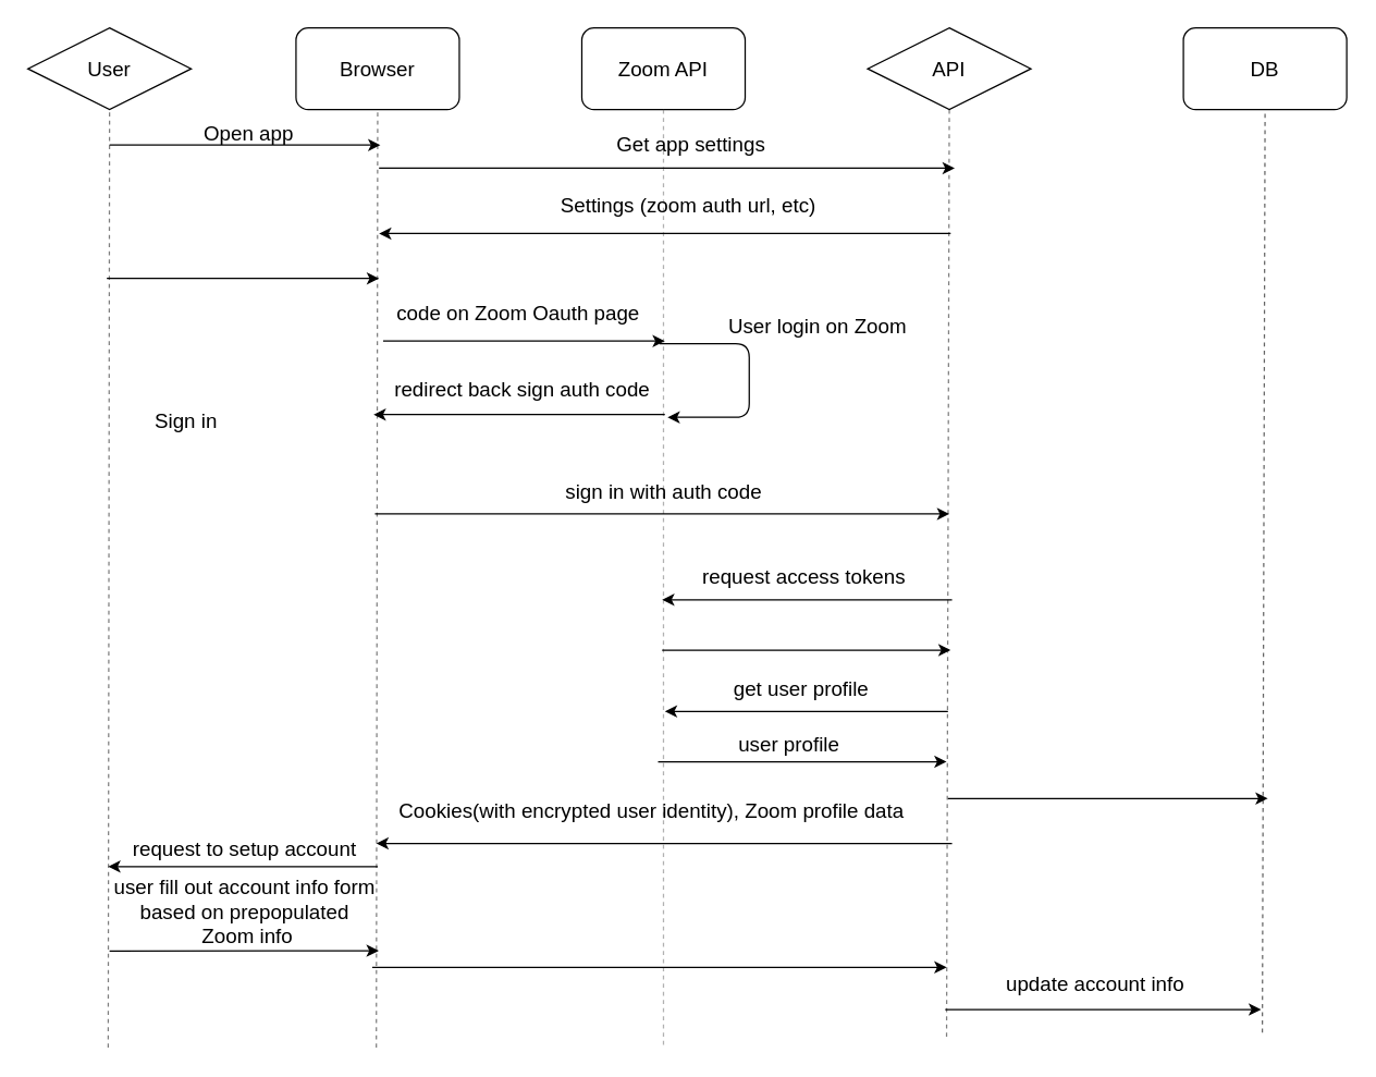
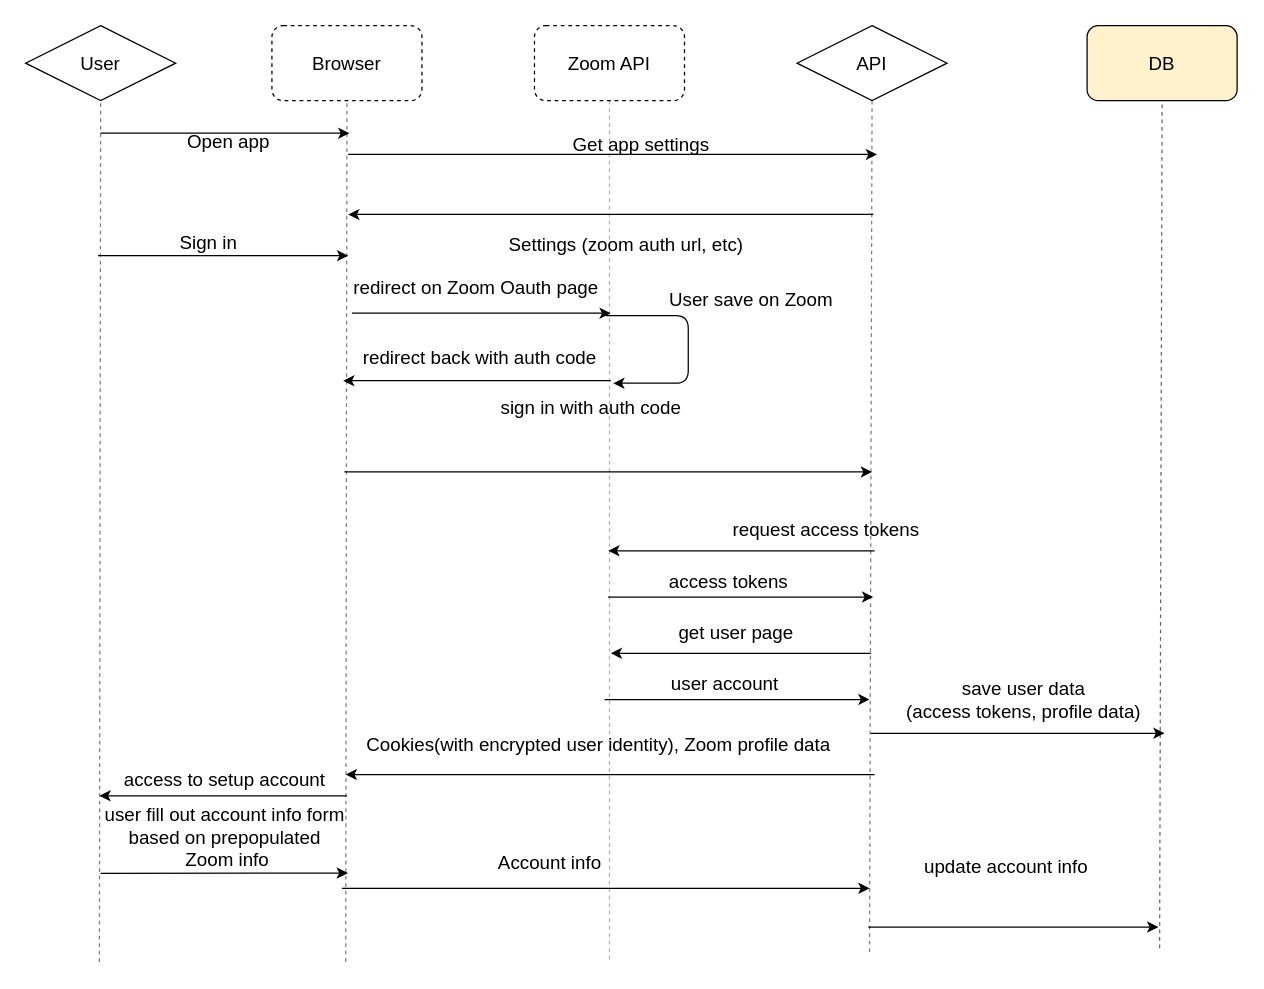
  <mxCell id="0" />
  <mxCell id="1" parent="0" />
- <mxCell id="2" value="&lt;font style=&quot;font-size: 15px;&quot;&gt;Browser&lt;/font&gt;" style="rounded=1;whiteSpace=wrap;html=1;fontSize=15;" parent="1" vertex="1"><mxGeometry x="217" y="20" width="120" height="60" as="geometry" /></mxCell>
+ <mxCell id="2" value="&lt;font style=&quot;font-size: 15px;&quot;&gt;Browser&lt;/font&gt;" style="rounded=1;whiteSpace=wrap;html=1;fontSize=15;dashed=1;" parent="1" vertex="1"><mxGeometry x="217" y="20" width="120" height="60" as="geometry" /></mxCell>
  <mxCell id="3" value="" style="endArrow=none;dashed=1;html=1;fontSize=15;entryX=0.5;entryY=1;entryDx=0;entryDy=0;textOpacity=50;opacity=50;" parent="1" target="2" edge="1"><mxGeometry width="50" height="50" relative="1" as="geometry"><mxPoint x="276" y="769" as="sourcePoint" /><mxPoint x="769" y="377" as="targetPoint" /></mxGeometry></mxCell>
  <mxCell id="4" value="&lt;font style=&quot;font-size: 15px&quot;&gt;API&lt;/font&gt;" style="rhombus;whiteSpace=wrap;html=1;fontSize=15;" parent="1" vertex="1"><mxGeometry x="637" y="20" width="120" height="60" as="geometry" /></mxCell>
  <mxCell id="5" value="" style="endArrow=none;dashed=1;html=1;fontSize=15;entryX=0.5;entryY=1;entryDx=0;entryDy=0;textOpacity=50;opacity=50;" parent="1" target="4" edge="1"><mxGeometry width="50" height="50" relative="1" as="geometry"><mxPoint x="695" y="761" as="sourcePoint" /><mxPoint x="1189" y="377" as="targetPoint" /></mxGeometry></mxCell>
- <mxCell id="6" value="&lt;font style=&quot;font-size: 15px&quot;&gt;DB&lt;/font&gt;" style="rounded=1;whiteSpace=wrap;html=1;fontSize=15;" parent="1" vertex="1"><mxGeometry x="869" y="20" width="120" height="60" as="geometry" /></mxCell>
+ <mxCell id="6" value="&lt;font style=&quot;font-size: 15px&quot;&gt;DB&lt;/font&gt;" style="rounded=1;whiteSpace=wrap;html=1;fontSize=15;fillColor=#fff2cc;" parent="1" vertex="1"><mxGeometry x="869" y="20" width="120" height="60" as="geometry" /></mxCell>
  <mxCell id="7" value="" style="endArrow=none;dashed=1;html=1;fontSize=15;entryX=0.5;entryY=1;entryDx=0;entryDy=0;shadow=0;fillColor=#f5f5f5;strokeColor=#666666;" parent="1" target="6" edge="1"><mxGeometry width="50" height="50" relative="1" as="geometry"><mxPoint x="927" y="758" as="sourcePoint" /><mxPoint x="1421" y="377" as="targetPoint" /></mxGeometry></mxCell>
- <mxCell id="8" value="&lt;font style=&quot;font-size: 15px&quot;&gt;Zoom API&lt;/font&gt;" style="rounded=1;whiteSpace=wrap;html=1;fontSize=15;" parent="1" vertex="1"><mxGeometry x="427" y="20" width="120" height="60" as="geometry" /></mxCell>
+ <mxCell id="8" value="&lt;font style=&quot;font-size: 15px&quot;&gt;Zoom API&lt;/font&gt;" style="rounded=1;whiteSpace=wrap;html=1;fontSize=15;dashed=1;" parent="1" vertex="1"><mxGeometry x="427" y="20" width="120" height="60" as="geometry" /></mxCell>
  <mxCell id="9" value="" style="endArrow=none;dashed=1;html=1;fontSize=15;entryX=0.5;entryY=1;entryDx=0;entryDy=0;textOpacity=50;fillColor=#f5f5f5;strokeColor=#666666;opacity=50;" parent="1" target="8" edge="1"><mxGeometry width="50" height="50" relative="1" as="geometry"><mxPoint x="487" y="767" as="sourcePoint" /><mxPoint x="979" y="377" as="targetPoint" /></mxGeometry></mxCell>
  <mxCell id="10" value="" style="endArrow=classic;html=1;fontSize=15;" parent="1" edge="1"><mxGeometry width="50" height="50" relative="1" as="geometry"><mxPoint x="278" y="123" as="sourcePoint" /><mxPoint x="701" y="123" as="targetPoint" /></mxGeometry></mxCell>
  <mxCell id="11" value="" style="endArrow=classic;html=1;fontSize=15;" parent="1" edge="1"><mxGeometry width="50" height="50" relative="1" as="geometry"><mxPoint x="698" y="171" as="sourcePoint" /><mxPoint x="278" y="171" as="targetPoint" /></mxGeometry></mxCell>
  <mxCell id="12" value="" style="endArrow=classic;html=1;fontSize=15;" parent="1" edge="1"><mxGeometry width="50" height="50" relative="1" as="geometry"><mxPoint x="281" y="250" as="sourcePoint" /><mxPoint x="488" y="250" as="targetPoint" /></mxGeometry></mxCell>
  <mxCell id="13" value="" style="endArrow=classic;html=1;fontSize=15;" parent="1" edge="1"><mxGeometry width="50" height="50" relative="1" as="geometry"><mxPoint x="488" y="304" as="sourcePoint" /><mxPoint x="274" y="304" as="targetPoint" /></mxGeometry></mxCell>
  <mxCell id="14" value="" style="endArrow=classic;html=1;fontSize=15;" parent="1" edge="1"><mxGeometry width="50" height="50" relative="1" as="geometry"><mxPoint x="275" y="377" as="sourcePoint" /><mxPoint x="697" y="377" as="targetPoint" /></mxGeometry></mxCell>
  <mxCell id="15" value="" style="endArrow=classic;html=1;fontSize=15;" parent="1" edge="1"><mxGeometry width="50" height="50" relative="1" as="geometry"><mxPoint x="699" y="440" as="sourcePoint" /><mxPoint x="486" y="440" as="targetPoint" /></mxGeometry></mxCell>
  <mxCell id="16" value="" style="endArrow=classic;html=1;fontSize=15;" parent="1" edge="1"><mxGeometry width="50" height="50" relative="1" as="geometry"><mxPoint x="486" y="477" as="sourcePoint" /><mxPoint x="698" y="477" as="targetPoint" /></mxGeometry></mxCell>
  <mxCell id="17" value="" style="endArrow=classic;html=1;fontSize=15;" parent="1" edge="1"><mxGeometry width="50" height="50" relative="1" as="geometry"><mxPoint x="696" y="586" as="sourcePoint" /><mxPoint x="931" y="586" as="targetPoint" /></mxGeometry></mxCell>
  <mxCell id="18" value="" style="endArrow=classic;html=1;fontSize=15;" parent="1" edge="1"><mxGeometry width="50" height="50" relative="1" as="geometry"><mxPoint x="699" y="619" as="sourcePoint" /><mxPoint x="276" y="619" as="targetPoint" /></mxGeometry></mxCell>
  <mxCell id="19" value="" style="endArrow=classic;html=1;fontSize=15;" parent="1" edge="1"><mxGeometry width="50" height="50" relative="1" as="geometry"><mxPoint x="273" y="710" as="sourcePoint" /><mxPoint x="695" y="710" as="targetPoint" /></mxGeometry></mxCell>
  <mxCell id="20" value="" style="endArrow=classic;html=1;fontSize=15;" parent="1" edge="1"><mxGeometry width="50" height="50" relative="1" as="geometry"><mxPoint x="694" y="741" as="sourcePoint" /><mxPoint x="926" y="741" as="targetPoint" /></mxGeometry></mxCell>
- <mxCell id="21" value="Get app settings" style="text;html=1;strokeColor=none;fillColor=none;align=center;verticalAlign=middle;whiteSpace=wrap;rounded=0;fontSize=15;" parent="1" vertex="1"><mxGeometry x="427" y="95" width="161" height="20" as="geometry" /></mxCell>
- <mxCell id="22" value="Settings (zoom auth url, etc)" style="text;html=1;strokeColor=none;fillColor=none;align=center;verticalAlign=middle;whiteSpace=wrap;rounded=0;fontSize=15;" parent="1" vertex="1"><mxGeometry x="374" y="140" width="263" height="20" as="geometry" /></mxCell>
- <mxCell id="23" value="code on Zoom Oauth page" style="text;html=1;strokeColor=none;fillColor=none;align=center;verticalAlign=middle;whiteSpace=wrap;rounded=0;fontSize=15;" parent="1" vertex="1"><mxGeometry x="249" y="219" width="263" height="20" as="geometry" /></mxCell>
- <mxCell id="24" value="redirect back sign auth code" style="text;html=1;strokeColor=none;fillColor=none;align=center;verticalAlign=middle;whiteSpace=wrap;rounded=0;fontSize=15;" parent="1" vertex="1"><mxGeometry x="252" y="275" width="263" height="20" as="geometry" /></mxCell>
+ <mxCell id="21" value="Get app settings" style="text;html=1;strokeColor=none;fillColor=none;align=center;verticalAlign=middle;whiteSpace=wrap;rounded=0;fontSize=15;" parent="1" vertex="1"><mxGeometry x="432" y="105" width="161" height="20" as="geometry" /></mxCell>
+ <mxCell id="22" value="Settings (zoom auth url, etc)" style="text;html=1;strokeColor=none;fillColor=none;align=center;verticalAlign=middle;whiteSpace=wrap;rounded=0;fontSize=15;" parent="1" vertex="1"><mxGeometry x="369" y="185" width="263" height="20" as="geometry" /></mxCell>
+ <mxCell id="23" value="redirect on Zoom Oauth page" style="text;html=1;strokeColor=none;fillColor=none;align=center;verticalAlign=middle;whiteSpace=wrap;rounded=0;fontSize=15;" parent="1" vertex="1"><mxGeometry x="249" y="219" width="263" height="20" as="geometry" /></mxCell>
+ <mxCell id="24" value="redirect back with auth code" style="text;html=1;strokeColor=none;fillColor=none;align=center;verticalAlign=middle;whiteSpace=wrap;rounded=0;fontSize=15;" parent="1" vertex="1"><mxGeometry x="252" y="275" width="263" height="20" as="geometry" /></mxCell>
  <mxCell id="25" value="" style="edgeStyle=segmentEdgeStyle;endArrow=classic;html=1;fontSize=15;" parent="1" edge="1"><mxGeometry width="50" height="50" relative="1" as="geometry"><mxPoint x="484" y="252" as="sourcePoint" /><mxPoint x="490" y="306" as="targetPoint" /><Array as="points"><mxPoint x="550" y="252" /><mxPoint x="550" y="306" /></Array></mxGeometry></mxCell>
- <mxCell id="26" value="User login on Zoom" style="text;html=1;align=center;verticalAlign=middle;resizable=0;points=[];autosize=1;fontSize=15;" parent="1" vertex="1"><mxGeometry x="529" y="228" width="141" height="22" as="geometry" /></mxCell>
- <mxCell id="27" value="sign in with auth code" style="text;html=1;strokeColor=none;fillColor=none;align=center;verticalAlign=middle;whiteSpace=wrap;rounded=0;fontSize=15;" parent="1" vertex="1"><mxGeometry x="355.5" y="350" width="263" height="20" as="geometry" /></mxCell>
- <mxCell id="28" value="request access tokens" style="text;html=1;align=center;verticalAlign=middle;resizable=0;points=[];autosize=1;fontSize=15;" parent="1" vertex="1"><mxGeometry x="510" y="412" width="160" height="22" as="geometry" /></mxCell>
+ <mxCell id="26" value="User save on Zoom" style="text;html=1;align=center;verticalAlign=middle;resizable=0;points=[];autosize=1;fontSize=15;" parent="1" vertex="1"><mxGeometry x="529" y="228" width="141" height="22" as="geometry" /></mxCell>
+ <mxCell id="27" value="sign in with auth code" style="text;html=1;strokeColor=none;fillColor=none;align=center;verticalAlign=middle;whiteSpace=wrap;rounded=0;fontSize=15;" parent="1" vertex="1"><mxGeometry x="340.5" y="315" width="263" height="20" as="geometry" /></mxCell>
+ <mxCell id="28" value="request access tokens" style="text;html=1;align=center;verticalAlign=middle;resizable=0;points=[];autosize=1;fontSize=15;" parent="1" vertex="1"><mxGeometry x="580" y="412" width="160" height="22" as="geometry" /></mxCell>
+ <mxCell id="29" value="access tokens" style="text;html=1;align=center;verticalAlign=middle;resizable=0;points=[];autosize=1;fontSize=15;" parent="1" vertex="1"><mxGeometry x="529" y="453" width="105" height="22" as="geometry" /></mxCell>
  <mxCell id="30" value="" style="endArrow=classic;html=1;fontSize=15;" parent="1" edge="1"><mxGeometry width="50" height="50" relative="1" as="geometry"><mxPoint x="696" y="522" as="sourcePoint" /><mxPoint x="488" y="522" as="targetPoint" /></mxGeometry></mxCell>
  <mxCell id="31" value="" style="endArrow=classic;html=1;fontSize=15;" parent="1" edge="1"><mxGeometry width="50" height="50" relative="1" as="geometry"><mxPoint x="483" y="559" as="sourcePoint" /><mxPoint x="695" y="559" as="targetPoint" /></mxGeometry></mxCell>
- <mxCell id="32" value="get user profile" style="text;html=1;align=center;verticalAlign=middle;resizable=0;points=[];autosize=1;fontSize=15;" parent="1" vertex="1"><mxGeometry x="533" y="494" width="109" height="22" as="geometry" /></mxCell>
- <mxCell id="33" value="user profile" style="text;html=1;align=center;verticalAlign=middle;resizable=0;points=[];autosize=1;fontSize=15;" parent="1" vertex="1"><mxGeometry x="537" y="535" width="84" height="22" as="geometry" /></mxCell>
+ <mxCell id="32" value="get user page" style="text;html=1;align=center;verticalAlign=middle;resizable=0;points=[];autosize=1;fontSize=15;" parent="1" vertex="1"><mxGeometry x="533" y="494" width="109" height="22" as="geometry" /></mxCell>
+ <mxCell id="33" value="user account" style="text;html=1;align=center;verticalAlign=middle;resizable=0;points=[];autosize=1;fontSize=15;" parent="1" vertex="1"><mxGeometry x="537" y="535" width="84" height="22" as="geometry" /></mxCell>
+ <mxCell id="34" value="save user data&lt;br&gt;(access tokens, profile data)" style="text;html=1;align=center;verticalAlign=middle;resizable=0;points=[];autosize=1;fontSize=15;" parent="1" vertex="1"><mxGeometry x="719" y="539" width="198" height="39" as="geometry" /></mxCell>
  <mxCell id="35" value="Cookies(with encrypted user identity), Zoom profile data" style="text;html=1;align=center;verticalAlign=middle;resizable=0;points=[];autosize=1;fontSize=15;" parent="1" vertex="1"><mxGeometry x="287" y="584" width="381" height="22" as="geometry" /></mxCell>
  <mxCell id="36" value="user fill out account info form&lt;br&gt;&amp;nbsp;based on prepopulated&amp;nbsp;&lt;br&gt;&amp;nbsp;Zoom info" style="text;html=1;align=center;verticalAlign=middle;resizable=0;points=[];autosize=1;fontSize=15;" parent="1" vertex="1"><mxGeometry x="78" y="640" width="202" height="57" as="geometry" /></mxCell>
- <mxCell id="38" value="update account info" style="text;html=1;align=center;verticalAlign=middle;resizable=0;points=[];autosize=1;fontSize=15;" parent="1" vertex="1"><mxGeometry x="733" y="711" width="141" height="22" as="geometry" /></mxCell>
+ <mxCell id="37" value="Account info" style="text;html=1;align=center;verticalAlign=middle;resizable=0;points=[];autosize=1;fontSize=15;" parent="1" vertex="1"><mxGeometry x="393" y="678" width="92" height="22" as="geometry" /></mxCell>
+ <mxCell id="38" value="update account info" style="text;html=1;align=center;verticalAlign=middle;resizable=0;points=[];autosize=1;fontSize=15;" parent="1" vertex="1"><mxGeometry x="733" y="681" width="141" height="22" as="geometry" /></mxCell>
  <mxCell id="39" value="&lt;font style=&quot;font-size: 15px&quot;&gt;User&lt;/font&gt;" style="rhombus;whiteSpace=wrap;html=1;fontSize=15;" parent="1" vertex="1"><mxGeometry x="20" y="20" width="120" height="60" as="geometry" /></mxCell>
  <mxCell id="40" value="" style="endArrow=none;dashed=1;html=1;fontSize=15;entryX=0.5;entryY=1;entryDx=0;entryDy=0;textOpacity=50;opacity=50;" parent="1" target="39" edge="1"><mxGeometry width="50" height="50" relative="1" as="geometry"><mxPoint x="79" y="769" as="sourcePoint" /><mxPoint x="572" y="377" as="targetPoint" /></mxGeometry></mxCell>
  <mxCell id="41" value="" style="endArrow=classic;html=1;fontSize=15;" parent="1" edge="1"><mxGeometry width="50" height="50" relative="1" as="geometry"><mxPoint x="80" y="106" as="sourcePoint" /><mxPoint x="279" y="106" as="targetPoint" /></mxGeometry></mxCell>
- <mxCell id="42" value="Open app" style="text;html=1;align=center;verticalAlign=middle;resizable=0;points=[];autosize=1;fontSize=15;" parent="1" vertex="1"><mxGeometry x="144" y="86" width="76" height="22" as="geometry" /></mxCell>
+ <mxCell id="42" value="Open app" style="text;html=1;align=center;verticalAlign=middle;resizable=0;points=[];autosize=1;fontSize=15;" parent="1" vertex="1"><mxGeometry x="144" y="101" width="76" height="22" as="geometry" /></mxCell>
  <mxCell id="43" value="" style="endArrow=classic;html=1;fontSize=15;" parent="1" edge="1"><mxGeometry width="50" height="50" relative="1" as="geometry"><mxPoint x="78" y="204" as="sourcePoint" /><mxPoint x="278" y="204" as="targetPoint" /></mxGeometry></mxCell>
- <mxCell id="44" value="Sign in" style="text;html=1;align=center;verticalAlign=middle;resizable=0;points=[];autosize=1;fontSize=15;" parent="1" vertex="1"><mxGeometry x="108" y="297" width="56" height="22" as="geometry" /></mxCell>
+ <mxCell id="44" value="Sign in" style="text;html=1;align=center;verticalAlign=middle;resizable=0;points=[];autosize=1;fontSize=15;" parent="1" vertex="1"><mxGeometry x="138" y="182" width="56" height="22" as="geometry" /></mxCell>
  <mxCell id="45" value="" style="endArrow=classic;html=1;fontSize=15;" parent="1" edge="1"><mxGeometry width="50" height="50" relative="1" as="geometry"><mxPoint x="277" y="636" as="sourcePoint" /><mxPoint x="79" y="636" as="targetPoint" /></mxGeometry></mxCell>
- <mxCell id="46" value="request to setup account" style="text;html=1;align=center;verticalAlign=middle;resizable=0;points=[];autosize=1;fontSize=15;" parent="1" vertex="1"><mxGeometry x="92" y="612" width="174" height="22" as="geometry" /></mxCell>
+ <mxCell id="46" value="access to setup account" style="text;html=1;align=center;verticalAlign=middle;resizable=0;points=[];autosize=1;fontSize=15;" parent="1" vertex="1"><mxGeometry x="92" y="612" width="174" height="22" as="geometry" /></mxCell>
  <mxCell id="47" value="" style="endArrow=classic;html=1;fontSize=15;entryX=0.989;entryY=1.014;entryDx=0;entryDy=0;entryPerimeter=0;" parent="1" target="36" edge="1"><mxGeometry width="50" height="50" relative="1" as="geometry"><mxPoint x="80" y="698" as="sourcePoint" /><mxPoint x="275" y="691" as="targetPoint" /></mxGeometry></mxCell>
